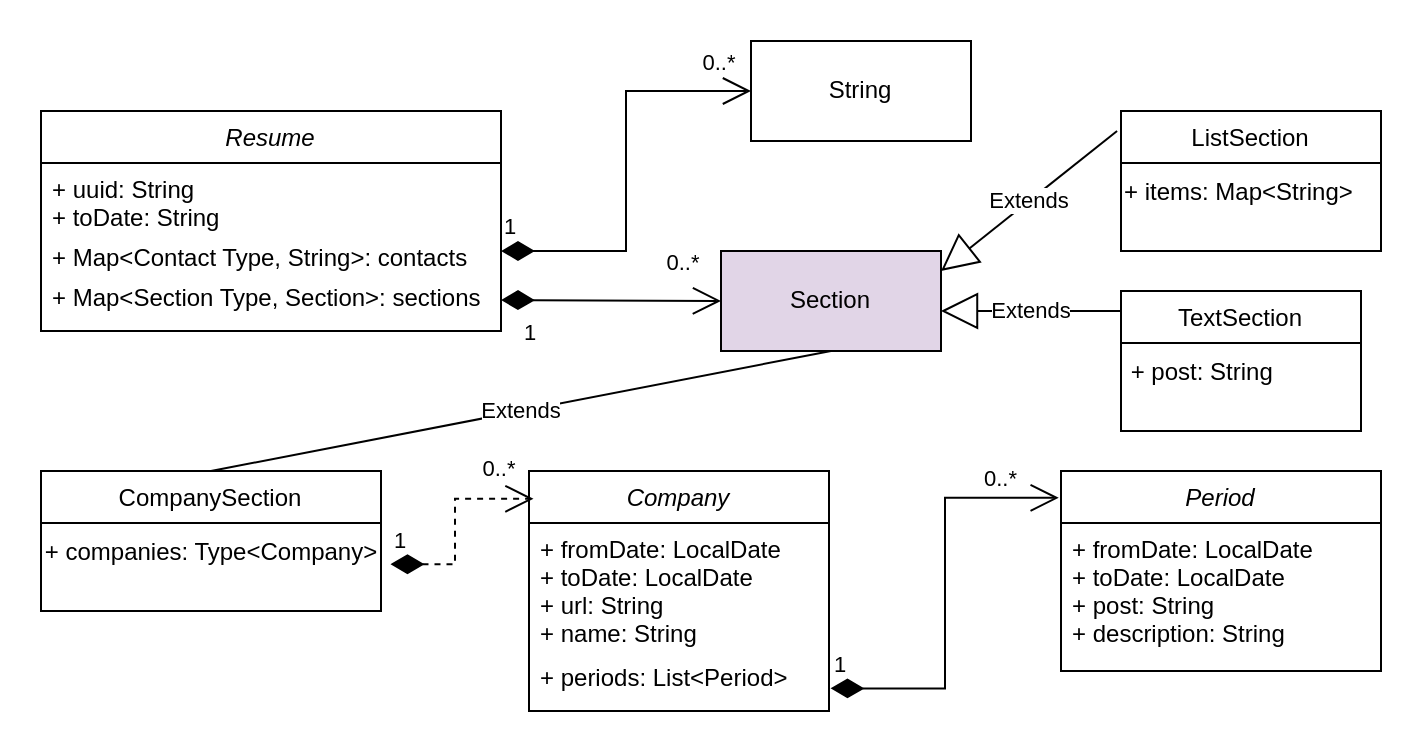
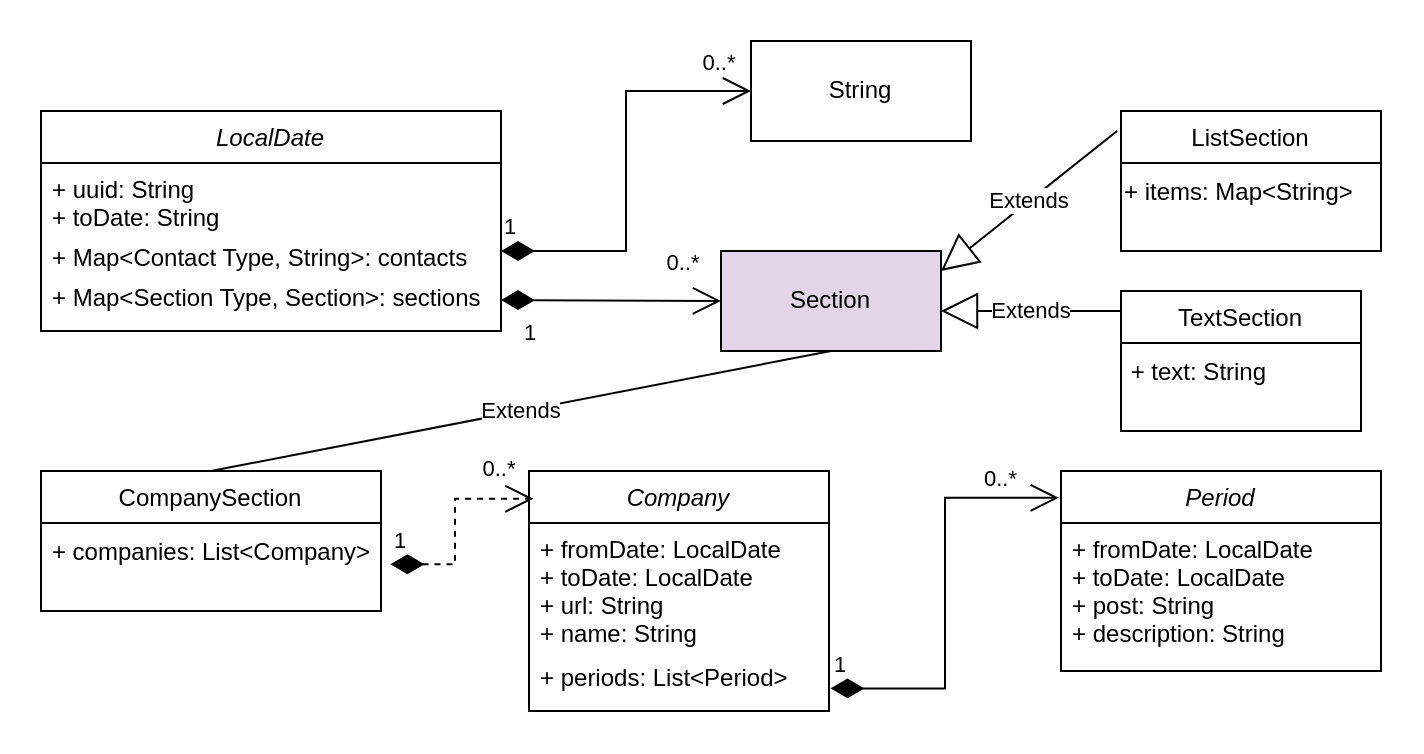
  <mxCell id="0" />
  <mxCell id="1" parent="0" />
- <mxCell id="2" value="Resume" style="swimlane;fontStyle=2;align=center;verticalAlign=top;childLayout=stackLayout;horizontal=1;startSize=26;horizontalStack=0;resizeParent=1;resizeLast=0;collapsible=1;marginBottom=0;rounded=0;shadow=0;strokeWidth=1;swimlaneLine=1;" vertex="1" parent="1"><mxGeometry x="20" y="55" width="230" height="110" as="geometry"><mxRectangle x="230" y="140" width="160" height="26" as="alternateBounds" /></mxGeometry></mxCell>
+ <mxCell id="2" value="LocalDate" style="swimlane;fontStyle=2;align=center;verticalAlign=top;childLayout=stackLayout;horizontal=1;startSize=26;horizontalStack=0;resizeParent=1;resizeLast=0;collapsible=1;marginBottom=0;rounded=0;shadow=0;strokeWidth=1;swimlaneLine=1;" vertex="1" parent="1"><mxGeometry x="20" y="55" width="230" height="110" as="geometry"><mxRectangle x="230" y="140" width="160" height="26" as="alternateBounds" /></mxGeometry></mxCell>
  <mxCell id="3" value="+ uuid: String&#10;+ toDate: String" style="text;align=left;verticalAlign=top;spacingLeft=4;spacingRight=4;overflow=hidden;rotatable=0;points=[[0,0.5],[1,0.5]];portConstraint=eastwest;" vertex="1" parent="2"><mxGeometry y="26" width="230" height="34" as="geometry" /></mxCell>
  <mxCell id="4" value="+ Map&lt;Contact Type, String&gt;: contacts&#10;" style="text;align=left;verticalAlign=top;spacingLeft=4;spacingRight=4;overflow=hidden;rotatable=0;points=[[0,0.5],[1,0.5]];portConstraint=eastwest;" vertex="1" parent="2"><mxGeometry y="60" width="230" height="20" as="geometry" /></mxCell>
  <mxCell id="5" value="+ Map&lt;Section Type, Section&gt;: sections" style="text;align=left;verticalAlign=top;spacingLeft=4;spacingRight=4;overflow=hidden;rotatable=0;points=[[0,0.5],[1,0.5]];portConstraint=eastwest;" vertex="1" parent="2"><mxGeometry y="80" width="230" height="20" as="geometry" /></mxCell>
  <mxCell id="6" value="String" style="html=1;whiteSpace=wrap;" vertex="1" parent="1"><mxGeometry x="375" y="20" width="110" height="50" as="geometry" /></mxCell>
  <mxCell id="7" value="1" style="endArrow=open;html=1;endSize=12;startArrow=diamondThin;startSize=14;startFill=1;edgeStyle=orthogonalEdgeStyle;align=left;verticalAlign=bottom;rounded=0;entryX=0;entryY=0.5;entryDx=0;entryDy=0;exitX=1;exitY=0.5;exitDx=0;exitDy=0;" edge="1" parent="1" source="4" target="6"><mxGeometry x="-1" y="3" relative="1" as="geometry"><mxPoint x="340" y="155" as="sourcePoint" /><mxPoint x="500" y="155" as="targetPoint" /></mxGeometry></mxCell>
  <mxCell id="8" value="0..*" style="edgeLabel;html=1;align=center;verticalAlign=middle;resizable=0;points=[];" vertex="1" connectable="0" parent="7"><mxGeometry x="0.842" y="1" relative="1" as="geometry"><mxPoint x="-1" y="-14" as="offset" /></mxGeometry></mxCell>
  <mxCell id="9" value="0..*" style="edgeLabel;html=1;align=center;verticalAlign=middle;resizable=0;points=[];" vertex="1" connectable="0" parent="7"><mxGeometry x="0.842" y="1" relative="1" as="geometry"><mxPoint x="-19" y="86" as="offset" /></mxGeometry></mxCell>
  <mxCell id="10" value="Section" style="html=1;whiteSpace=wrap;fillColor=#e1d5e7;" vertex="1" parent="1"><mxGeometry x="360" y="125" width="110" height="50" as="geometry" /></mxCell>
  <mxCell id="11" value="1" style="endArrow=open;html=1;endSize=12;startArrow=diamondThin;startSize=14;startFill=1;edgeStyle=orthogonalEdgeStyle;align=left;verticalAlign=bottom;rounded=0;entryX=0;entryY=0.5;entryDx=0;entryDy=0;" edge="1" parent="1" target="10"><mxGeometry x="-0.816" y="-25" relative="1" as="geometry"><mxPoint x="250" y="149.5" as="sourcePoint" /><mxPoint x="370" y="150" as="targetPoint" /><mxPoint as="offset" /></mxGeometry></mxCell>
  <mxCell id="12" value="Extends" style="endArrow=block;endSize=16;endFill=0;html=1;rounded=0;entryX=0.427;entryY=1;entryDx=0;entryDy=0;entryPerimeter=0;exitX=0;exitY=0.143;exitDx=0;exitDy=0;exitPerimeter=0;" edge="1" parent="1" source="17"><mxGeometry width="160" relative="1" as="geometry"><mxPoint x="158.03" y="225" as="sourcePoint" /><mxPoint x="470" y="155" as="targetPoint" /></mxGeometry></mxCell>
  <mxCell id="13" value="Extends" style="endArrow=block;endSize=16;endFill=0;html=1;rounded=0;exitX=-0.015;exitY=0.143;exitDx=0;exitDy=0;exitPerimeter=0;" edge="1" parent="1" source="19"><mxGeometry width="160" relative="1" as="geometry"><mxPoint x="540" y="85" as="sourcePoint" /><mxPoint x="470.001" y="135" as="targetPoint" /></mxGeometry></mxCell>
  <mxCell id="14" value="Extends" style="endArrow=none;endSize=16;endFill=0;html=1;rounded=0;exitX=0.5;exitY=0;exitDx=0;exitDy=0;entryX=0.5;entryY=1;entryDx=0;entryDy=0;" edge="1" parent="1" source="15" target="10"><mxGeometry width="160" relative="1" as="geometry"><mxPoint x="404.02" y="244" as="sourcePoint" /><mxPoint x="560" y="225" as="targetPoint" /></mxGeometry></mxCell>
  <mxCell id="15" value="CompanySection" style="swimlane;fontStyle=0;align=center;verticalAlign=top;childLayout=stackLayout;horizontal=1;startSize=26;horizontalStack=0;resizeParent=1;resizeLast=0;collapsible=1;marginBottom=0;rounded=0;shadow=0;strokeWidth=1;strokeColor=default;" vertex="1" parent="1"><mxGeometry x="20" y="235" width="170" height="70" as="geometry"><mxRectangle x="340" y="380" width="170" height="26" as="alternateBounds" /></mxGeometry></mxCell>
- <mxCell id="16" value="&lt;div style=&quot;text-align: left;&quot;&gt;&lt;span style=&quot;background-color: transparent;&quot;&gt;+ companies: Type&amp;lt;Company&amp;gt;&lt;/span&gt;&lt;/div&gt;" style="text;html=1;align=center;verticalAlign=middle;resizable=0;points=[];autosize=1;strokeColor=none;fillColor=none;" vertex="1" parent="15"><mxGeometry y="26" width="170" height="30" as="geometry" /></mxCell>
+ <mxCell id="16" value="&lt;div style=&quot;text-align: left;&quot;&gt;&lt;span style=&quot;background-color: transparent;&quot;&gt;+ companies: List&amp;lt;Company&amp;gt;&lt;/span&gt;&lt;/div&gt;" style="text;html=1;align=center;verticalAlign=middle;resizable=0;points=[];autosize=1;strokeColor=none;fillColor=none;" vertex="1" parent="15"><mxGeometry y="26" width="170" height="30" as="geometry" /></mxCell>
  <mxCell id="17" value="TextSection" style="swimlane;fontStyle=0;align=center;verticalAlign=top;childLayout=stackLayout;horizontal=1;startSize=26;horizontalStack=0;resizeParent=1;resizeLast=0;collapsible=1;marginBottom=0;rounded=0;shadow=0;strokeWidth=1;strokeColor=default;" vertex="1" parent="1"><mxGeometry x="560" y="145" width="120" height="70" as="geometry"><mxRectangle x="340" y="380" width="170" height="26" as="alternateBounds" /></mxGeometry></mxCell>
- <mxCell id="18" value="&amp;nbsp;+ post: String" style="text;html=1;align=left;verticalAlign=middle;resizable=0;points=[];autosize=1;strokeColor=none;fillColor=none;" vertex="1" parent="17"><mxGeometry y="26" width="120" height="30" as="geometry" /></mxCell>
+ <mxCell id="18" value="&amp;nbsp;+ text: String" style="text;html=1;align=left;verticalAlign=middle;resizable=0;points=[];autosize=1;strokeColor=none;fillColor=none;" vertex="1" parent="17"><mxGeometry y="26" width="120" height="30" as="geometry" /></mxCell>
  <mxCell id="19" value="ListSection" style="swimlane;fontStyle=0;align=center;verticalAlign=top;childLayout=stackLayout;horizontal=1;startSize=26;horizontalStack=0;resizeParent=1;resizeLast=0;collapsible=1;marginBottom=0;rounded=0;shadow=0;strokeWidth=1;strokeColor=default;" vertex="1" parent="1"><mxGeometry x="560" y="55" width="130" height="70" as="geometry"><mxRectangle x="340" y="380" width="170" height="26" as="alternateBounds" /></mxGeometry></mxCell>
  <mxCell id="20" value="+ items: Map&amp;lt;String&amp;gt;" style="text;html=1;align=left;verticalAlign=middle;resizable=0;points=[];autosize=1;strokeColor=none;fillColor=none;" vertex="1" parent="19"><mxGeometry y="26" width="130" height="30" as="geometry" /></mxCell>
  <mxCell id="21" value="Company" style="swimlane;fontStyle=2;align=center;verticalAlign=top;childLayout=stackLayout;horizontal=1;startSize=26;horizontalStack=0;resizeParent=1;resizeLast=0;collapsible=1;marginBottom=0;rounded=0;shadow=0;strokeWidth=1;swimlaneLine=1;" vertex="1" parent="1"><mxGeometry x="264" y="235" width="150" height="120" as="geometry"><mxRectangle x="230" y="140" width="160" height="26" as="alternateBounds" /></mxGeometry></mxCell>
  <mxCell id="22" value="+ fromDate: LocalDate&#10;+ toDate: LocalDate&#10;+ url: String&#10;+ name: String&#10;" style="text;align=left;verticalAlign=top;spacingLeft=4;spacingRight=4;overflow=hidden;rotatable=0;points=[[0,0.5],[1,0.5]];portConstraint=eastwest;" vertex="1" parent="21"><mxGeometry y="26" width="150" height="64" as="geometry" /></mxCell>
  <mxCell id="23" value="+ periods: List&lt;Period&gt;&#10;" style="text;align=left;verticalAlign=top;spacingLeft=4;spacingRight=4;overflow=hidden;rotatable=0;points=[[0,0.5],[1,0.5]];portConstraint=eastwest;" vertex="1" parent="21"><mxGeometry y="90" width="150" height="20" as="geometry" /></mxCell>
  <mxCell id="24" value="Period" style="swimlane;fontStyle=2;align=center;verticalAlign=top;childLayout=stackLayout;horizontal=1;startSize=26;horizontalStack=0;resizeParent=1;resizeLast=0;collapsible=1;marginBottom=0;rounded=0;shadow=0;strokeWidth=1;swimlaneLine=1;" vertex="1" parent="1"><mxGeometry x="530" y="235" width="160" height="100" as="geometry"><mxRectangle x="230" y="140" width="160" height="26" as="alternateBounds" /></mxGeometry></mxCell>
  <mxCell id="25" value="+ fromDate: LocalDate&#10;+ toDate: LocalDate&#10;+ post: String&#10;+ description: String&#10;" style="text;align=left;verticalAlign=top;spacingLeft=4;spacingRight=4;overflow=hidden;rotatable=0;points=[[0,0.5],[1,0.5]];portConstraint=eastwest;" vertex="1" parent="24"><mxGeometry y="26" width="160" height="64" as="geometry" /></mxCell>
  <mxCell id="26" value="0..*" style="edgeLabel;html=1;align=center;verticalAlign=middle;resizable=0;points=[];" vertex="1" connectable="0" parent="1"><mxGeometry x="357.105" y="35" as="geometry"><mxPoint x="-109" y="198" as="offset" /></mxGeometry></mxCell>
  <mxCell id="27" value="&lt;span style=&quot;color: rgb(0, 0, 0); font-family: Helvetica; font-size: 11px; font-style: normal; font-variant-ligatures: normal; font-variant-caps: normal; font-weight: 400; letter-spacing: normal; orphans: 2; text-align: center; text-indent: 0px; text-transform: none; widows: 2; word-spacing: 0px; -webkit-text-stroke-width: 0px; white-space: nowrap; background-color: rgb(255, 255, 255); text-decoration-thickness: initial; text-decoration-style: initial; text-decoration-color: initial; display: inline !important; float: none;&quot;&gt;0..*&lt;/span&gt;" style="text;whiteSpace=wrap;html=1;" vertex="1" parent="1"><mxGeometry x="490" y="225" width="30" height="20" as="geometry" /></mxCell>
  <mxCell id="28" value="1" style="endArrow=open;html=1;endSize=12;startArrow=diamondThin;startSize=14;startFill=1;edgeStyle=orthogonalEdgeStyle;align=left;verticalAlign=bottom;rounded=0;entryX=-0.007;entryY=0.134;entryDx=0;entryDy=0;entryPerimeter=0;exitX=1.005;exitY=0.934;exitDx=0;exitDy=0;exitPerimeter=0;" edge="1" parent="1" source="23" target="24"><mxGeometry x="-1" y="3" relative="1" as="geometry"><mxPoint x="440" y="425" as="sourcePoint" /><mxPoint x="570" y="385" as="targetPoint" /></mxGeometry></mxCell>
  <mxCell id="29" value="1" style="endArrow=open;html=1;endSize=12;startArrow=diamondThin;startSize=14;startFill=1;edgeStyle=orthogonalEdgeStyle;align=left;verticalAlign=bottom;rounded=0;entryX=0.015;entryY=0.116;entryDx=0;entryDy=0;entryPerimeter=0;exitX=1.028;exitY=0.686;exitDx=0;exitDy=0;exitPerimeter=0;dashed=1;" edge="1" parent="1" source="16" target="21"><mxGeometry x="-1" y="3" relative="1" as="geometry"><mxPoint x="190" y="235" as="sourcePoint" /><mxPoint x="350" y="235" as="targetPoint" /></mxGeometry></mxCell>
